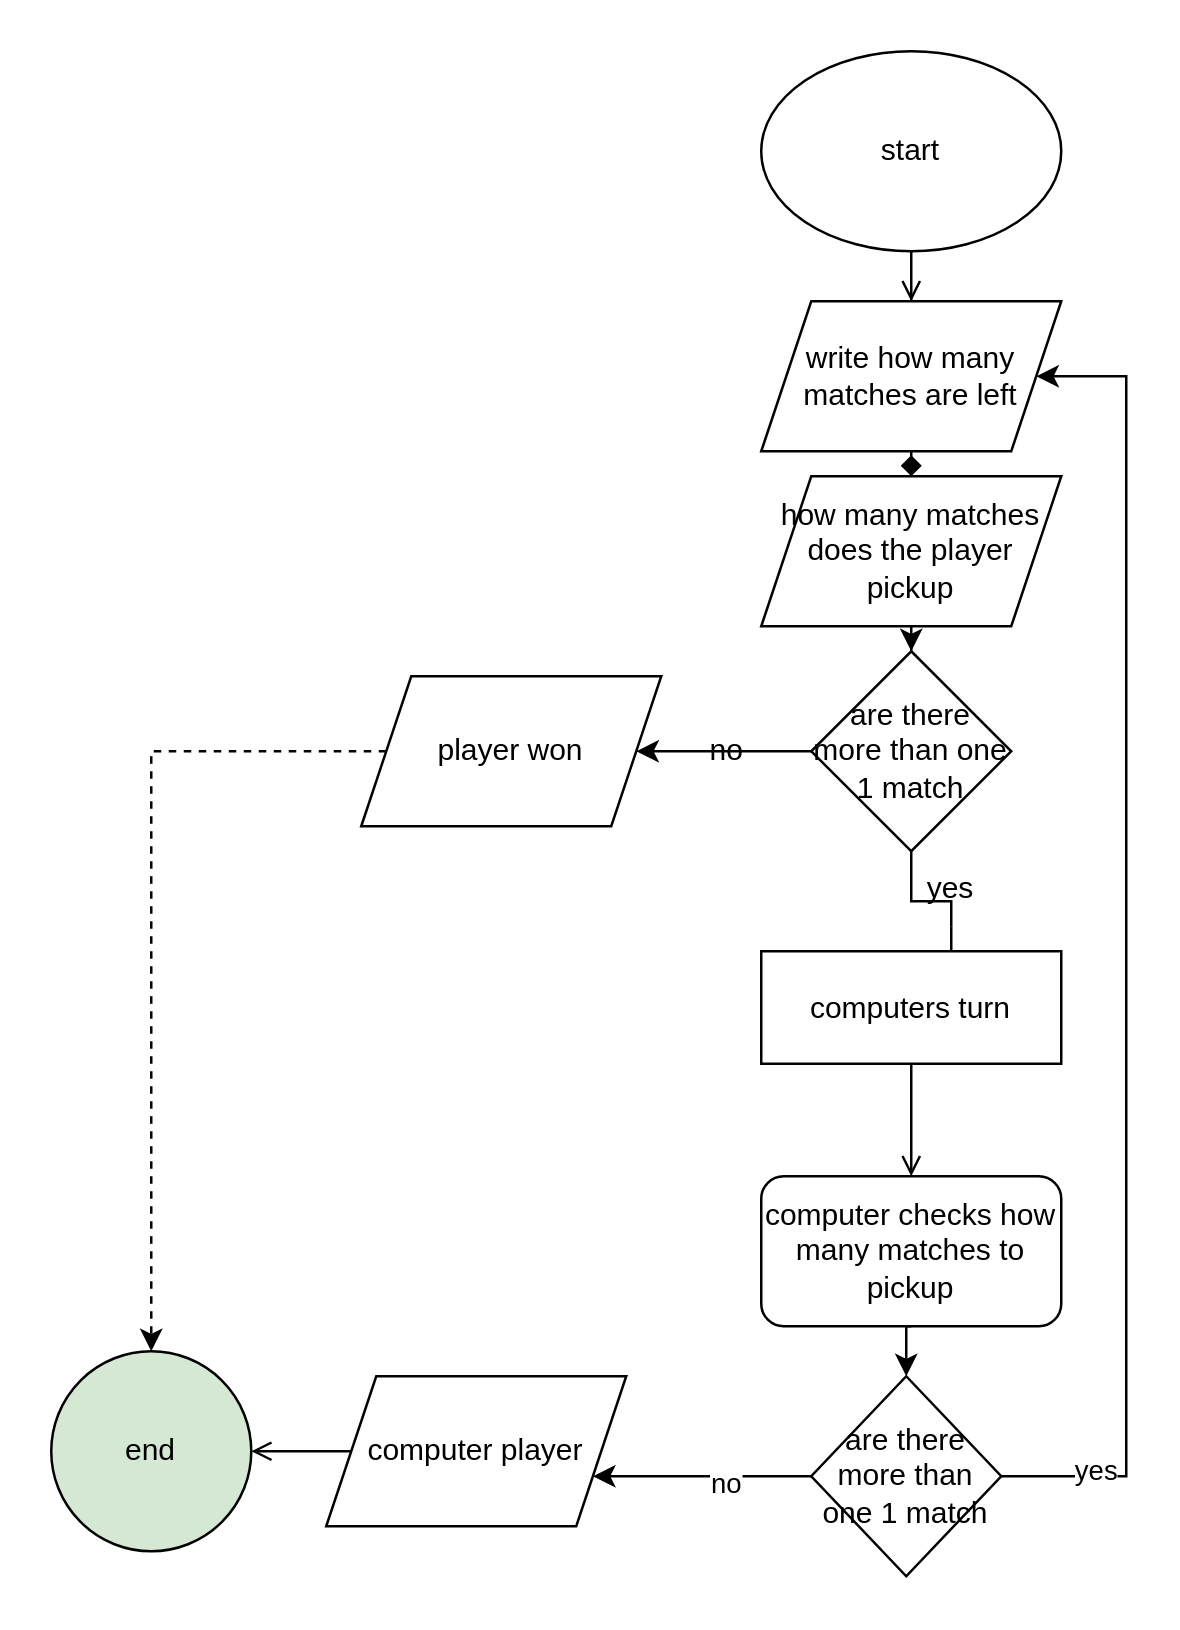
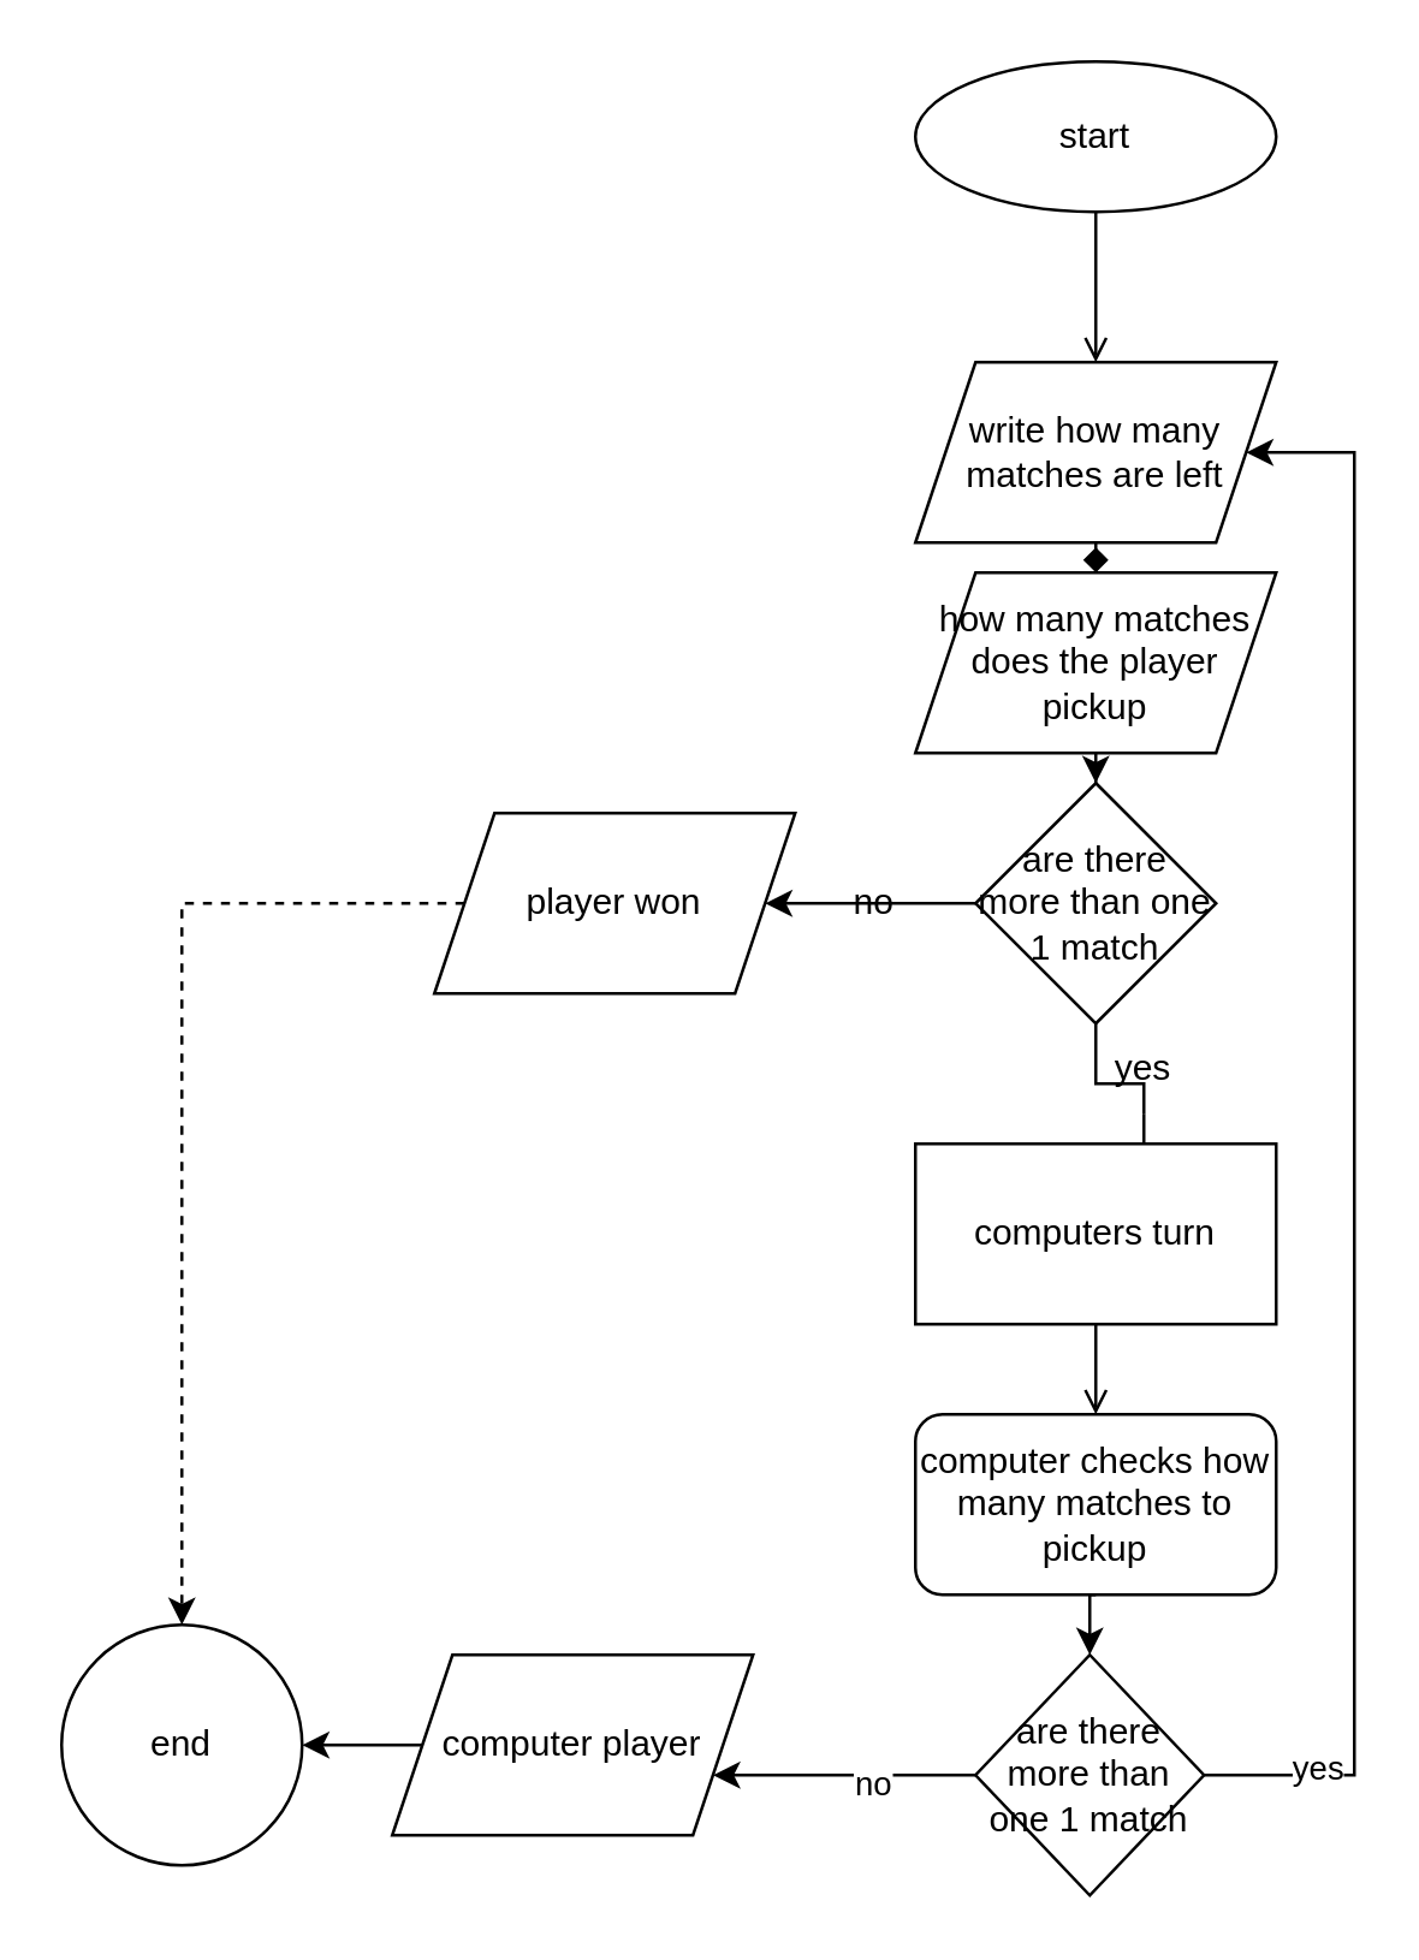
  <mxCell id="0" />
  <mxCell id="1" parent="0" />
  <mxCell id="2" value="" style="edgeStyle=orthogonalEdgeStyle;rounded=0;orthogonalLoop=1;jettySize=auto;html=1;endArrow=open;" edge="1" parent="1" source="3" target="5"><mxGeometry relative="1" as="geometry" /></mxCell>
- <mxCell id="3" value="start" style="ellipse;whiteSpace=wrap;html=1;" vertex="1" parent="1"><mxGeometry x="304" y="20" width="120" height="80" as="geometry" /></mxCell>
+ <mxCell id="3" value="start" style="ellipse;whiteSpace=wrap;html=1;" vertex="1" parent="1"><mxGeometry x="304" y="20" width="120" height="50" as="geometry" /></mxCell>
  <mxCell id="4" value="" style="edgeStyle=orthogonalEdgeStyle;rounded=0;orthogonalLoop=1;jettySize=auto;html=1;endArrow=diamond;" edge="1" parent="1" source="5" target="7"><mxGeometry relative="1" as="geometry" /></mxCell>
  <mxCell id="5" value="write how many matches are left" style="shape=parallelogram;perimeter=parallelogramPerimeter;whiteSpace=wrap;html=1;fixedSize=1;" vertex="1" parent="1"><mxGeometry x="304" y="120" width="120" height="60" as="geometry" /></mxCell>
  <mxCell id="6" value="" style="edgeStyle=orthogonalEdgeStyle;rounded=0;orthogonalLoop=1;jettySize=auto;html=1;" edge="1" parent="1" source="7" target="10"><mxGeometry relative="1" as="geometry" /></mxCell>
  <mxCell id="7" value="how many matches does the player pickup" style="shape=parallelogram;perimeter=parallelogramPerimeter;whiteSpace=wrap;html=1;fixedSize=1;" vertex="1" parent="1"><mxGeometry x="304" y="190" width="120" height="60" as="geometry" /></mxCell>
  <mxCell id="8" value="" style="edgeStyle=orthogonalEdgeStyle;rounded=0;orthogonalLoop=1;jettySize=auto;html=1;" edge="1" parent="1" source="10" target="12"><mxGeometry relative="1" as="geometry" /></mxCell>
  <mxCell id="9" value="" style="edgeStyle=orthogonalEdgeStyle;rounded=0;orthogonalLoop=1;jettySize=auto;html=1;startArrow=none;" edge="1" parent="1" source="16" target="15"><mxGeometry relative="1" as="geometry" /></mxCell>
  <mxCell id="10" value="are there more than one 1 match" style="rhombus;whiteSpace=wrap;html=1;" vertex="1" parent="1"><mxGeometry x="324" y="260" width="80" height="80" as="geometry" /></mxCell>
  <mxCell id="11" style="edgeStyle=orthogonalEdgeStyle;rounded=0;orthogonalLoop=1;jettySize=auto;html=1;exitX=0;exitY=0.5;exitDx=0;exitDy=0;entryX=0.5;entryY=0;entryDx=0;entryDy=0;dashed=1;" edge="1" parent="1" source="12" target="27"><mxGeometry relative="1" as="geometry" /></mxCell>
  <mxCell id="12" value="player won" style="shape=parallelogram;perimeter=parallelogramPerimeter;whiteSpace=wrap;html=1;fixedSize=1;" vertex="1" parent="1"><mxGeometry x="144" y="270" width="120" height="60" as="geometry" /></mxCell>
  <mxCell id="13" value="no" style="text;html=1;align=center;verticalAlign=middle;resizable=0;points=[];autosize=1;strokeColor=none;fillColor=none;" vertex="1" parent="1"><mxGeometry x="270" y="285" width="40" height="30" as="geometry" /></mxCell>
  <mxCell id="14" value="" style="edgeStyle=orthogonalEdgeStyle;rounded=0;orthogonalLoop=1;jettySize=auto;html=1;endArrow=open;" edge="1" parent="1" source="15" target="19"><mxGeometry relative="1" as="geometry" /></mxCell>
- <mxCell id="15" value="computers turn" style="whiteSpace=wrap;html=1;" vertex="1" parent="1"><mxGeometry x="304" y="380" width="120" height="45" as="geometry" /></mxCell>
+ <mxCell id="15" value="computers turn" style="whiteSpace=wrap;html=1;" vertex="1" parent="1"><mxGeometry x="304" y="380" width="120" height="60" as="geometry" /></mxCell>
  <mxCell id="16" value="yes" style="text;html=1;strokeColor=none;fillColor=none;align=center;verticalAlign=middle;whiteSpace=wrap;rounded=0;" vertex="1" parent="1"><mxGeometry x="350" y="340" width="60" height="30" as="geometry" /></mxCell>
  <mxCell id="17" value="" style="edgeStyle=orthogonalEdgeStyle;rounded=0;orthogonalLoop=1;jettySize=auto;html=1;endArrow=none;" edge="1" parent="1" source="10" target="16"><mxGeometry relative="1" as="geometry"><mxPoint x="364" y="340" as="sourcePoint" /><mxPoint x="364" y="410" as="targetPoint" /></mxGeometry></mxCell>
  <mxCell id="18" style="edgeStyle=orthogonalEdgeStyle;rounded=0;orthogonalLoop=1;jettySize=auto;html=1;exitX=0.5;exitY=1;exitDx=0;exitDy=0;entryX=0.5;entryY=0;entryDx=0;entryDy=0;" edge="1" parent="1" source="19" target="24"><mxGeometry relative="1" as="geometry" /></mxCell>
  <mxCell id="19" value="computer checks how many matches to pickup" style="whiteSpace=wrap;html=1;rounded=1;" vertex="1" parent="1"><mxGeometry x="304" y="470" width="120" height="60" as="geometry" /></mxCell>
  <mxCell id="20" style="edgeStyle=orthogonalEdgeStyle;rounded=0;orthogonalLoop=1;jettySize=auto;html=1;entryX=1;entryY=0.5;entryDx=0;entryDy=0;" edge="1" parent="1" source="24" target="5"><mxGeometry relative="1" as="geometry"><mxPoint x="530" y="150" as="targetPoint" /><Array as="points"><mxPoint x="450" y="590" /><mxPoint x="450" y="150" /></Array></mxGeometry></mxCell>
  <mxCell id="21" value="yes" style="edgeLabel;html=1;align=center;verticalAlign=middle;resizable=0;points=[];" vertex="1" connectable="0" parent="20"><mxGeometry x="-0.86" y="3" relative="1" as="geometry"><mxPoint as="offset" /></mxGeometry></mxCell>
  <mxCell id="22" style="edgeStyle=orthogonalEdgeStyle;rounded=0;orthogonalLoop=1;jettySize=auto;html=1;" edge="1" parent="1" source="24" target="26"><mxGeometry relative="1" as="geometry"><Array as="points"><mxPoint x="241" y="585" /><mxPoint x="241" y="590" /></Array></mxGeometry></mxCell>
  <mxCell id="23" value="no" style="edgeLabel;html=1;align=center;verticalAlign=middle;resizable=0;points=[];" vertex="1" connectable="0" parent="22"><mxGeometry x="-0.203" y="2" relative="1" as="geometry"><mxPoint as="offset" /></mxGeometry></mxCell>
  <mxCell id="24" value="are there more than one 1 match" style="rhombus;whiteSpace=wrap;html=1;" vertex="1" parent="1"><mxGeometry x="324" y="550" width="76" height="80" as="geometry" /></mxCell>
- <mxCell id="25" value="" style="edgeStyle=orthogonalEdgeStyle;rounded=0;orthogonalLoop=1;jettySize=auto;html=1;endArrow=open;" edge="1" parent="1" source="26" target="27"><mxGeometry relative="1" as="geometry" /></mxCell>
+ <mxCell id="25" value="" style="edgeStyle=orthogonalEdgeStyle;rounded=0;orthogonalLoop=1;jettySize=auto;html=1;" edge="1" parent="1" source="26" target="27"><mxGeometry relative="1" as="geometry" /></mxCell>
  <mxCell id="26" value="computer player" style="shape=parallelogram;perimeter=parallelogramPerimeter;whiteSpace=wrap;html=1;fixedSize=1;" vertex="1" parent="1"><mxGeometry x="130" y="550" width="120" height="60" as="geometry" /></mxCell>
- <mxCell id="27" value="end" style="ellipse;whiteSpace=wrap;html=1;aspect=fixed;fillColor=#d5e8d4;" vertex="1" parent="1"><mxGeometry x="20" y="540" width="80" height="80" as="geometry" /></mxCell>
+ <mxCell id="27" value="end" style="ellipse;whiteSpace=wrap;html=1;aspect=fixed;" vertex="1" parent="1"><mxGeometry x="20" y="540" width="80" height="80" as="geometry" /></mxCell>
